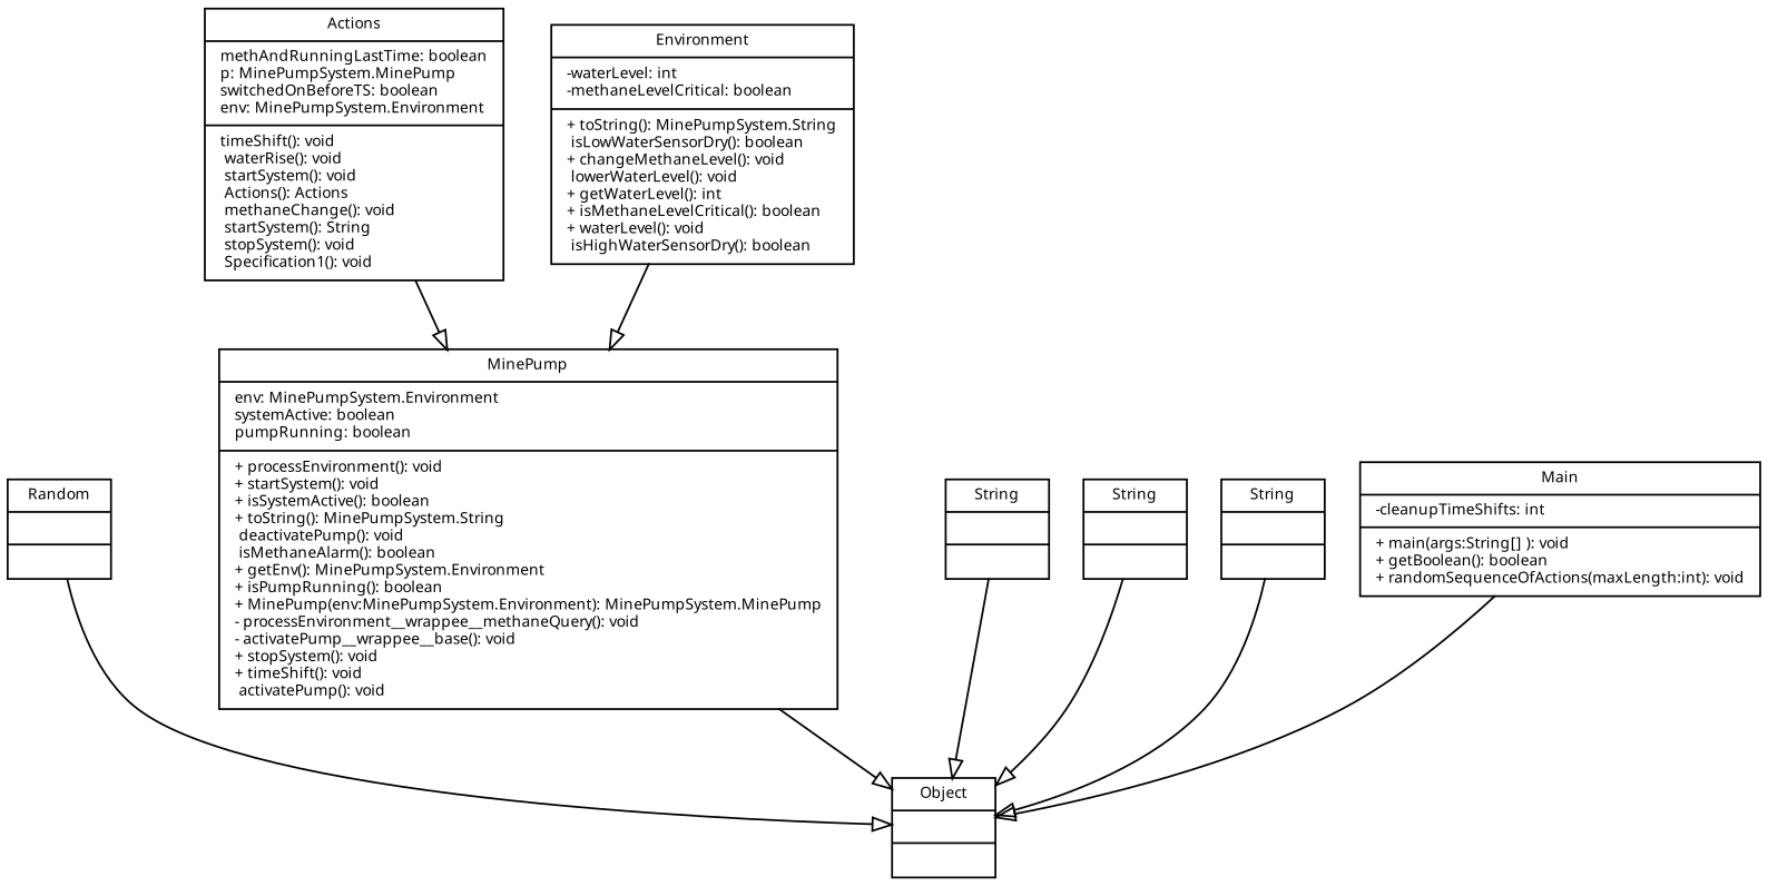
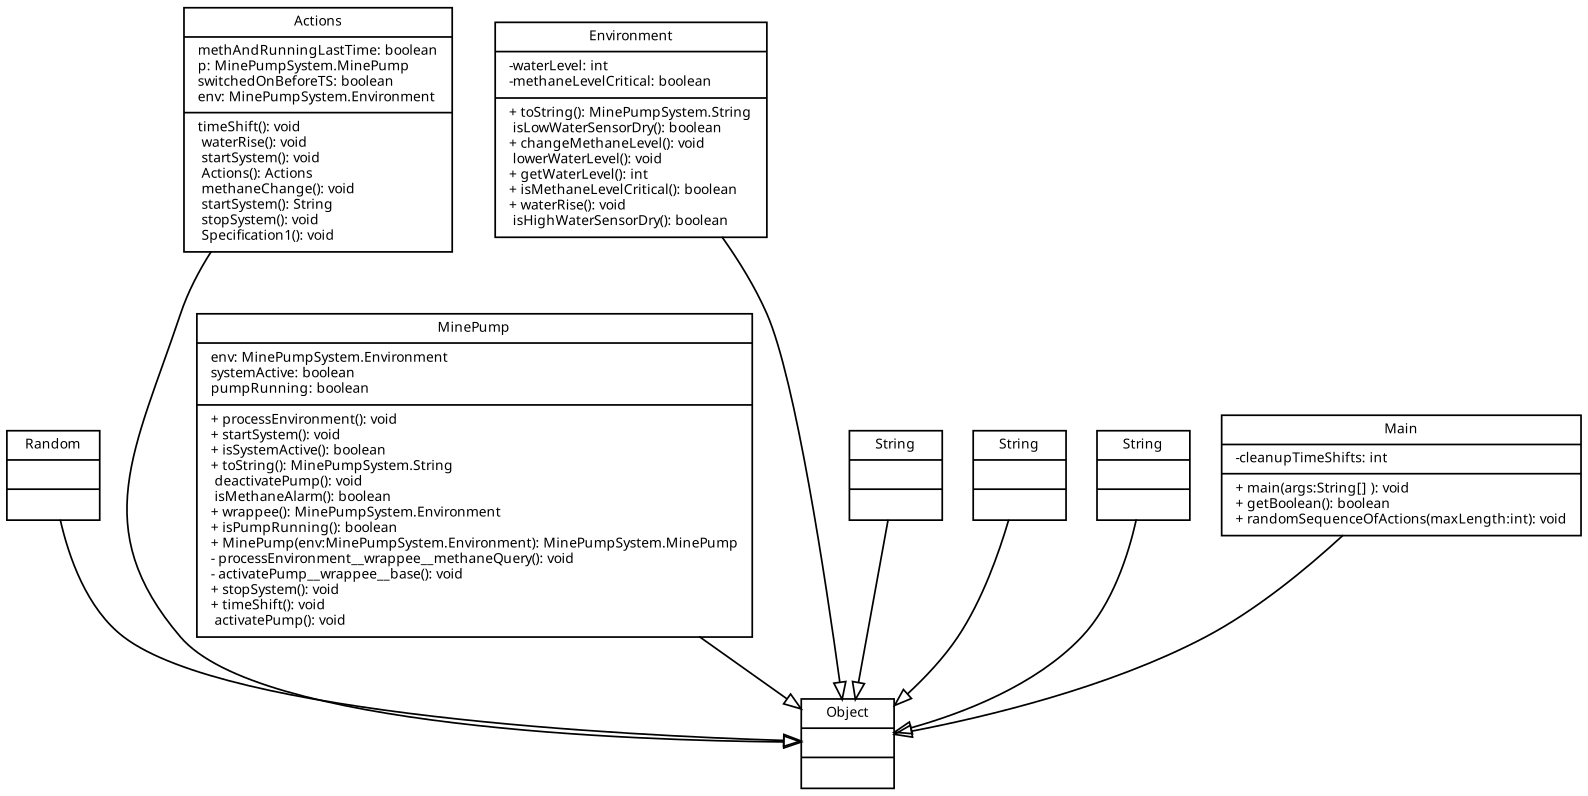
  digraph {
    fontname="Noto Sans"
    fontsize=8
    node [fontname="Noto Sans" fontsize=8 shape=record]
    edge [arrowhead=empty arrowtail=none fontname="Noto Sans" fontsize=8 style=solid]
    n1 [label="{Random||}"]
    n2 [label="{Object||}"]
    n3 [label="{Actions|methAndRunningLastTime: boolean\lp: MinePumpSystem.MinePump\lswitchedOnBeforeTS: boolean\lenv: MinePumpSystem.Environment\l| timeShift(): void\l waterRise(): void\l startSystem(): void\l Actions(): Actions\l methaneChange(): void\l startSystem(): String\l stopSystem(): void\l Specification1(): void\l}"]
-   n4 [label="{Environment|-waterLevel: int\l-methaneLevelCritical: boolean\l|+ toString(): MinePumpSystem.String\l isLowWaterSensorDry(): boolean\l+ changeMethaneLevel(): void\l lowerWaterLevel(): void\l+ getWaterLevel(): int\l+ isMethaneLevelCritical(): boolean\l+ waterLevel(): void\l isHighWaterSensorDry(): boolean\l}"]
-   n5 [label="{MinePump|env: MinePumpSystem.Environment\lsystemActive: boolean\lpumpRunning: boolean\l|+ processEnvironment(): void\l+ startSystem(): void\l+ isSystemActive(): boolean\l+ toString(): MinePumpSystem.String\l deactivatePump(): void\l isMethaneAlarm(): boolean\l+ getEnv(): MinePumpSystem.Environment\l+ isPumpRunning(): boolean\l+ MinePump(env:MinePumpSystem.Environment): MinePumpSystem.MinePump\l- processEnvironment__wrappee__methaneQuery(): void\l- activatePump__wrappee__base(): void\l+ stopSystem(): void\l+ timeShift(): void\l activatePump(): void\l}"]
+   n4 [label="{Environment|-waterLevel: int\l-methaneLevelCritical: boolean\l|+ toString(): MinePumpSystem.String\l isLowWaterSensorDry(): boolean\l+ changeMethaneLevel(): void\l lowerWaterLevel(): void\l+ getWaterLevel(): int\l+ isMethaneLevelCritical(): boolean\l+ waterRise(): void\l isHighWaterSensorDry(): boolean\l}"]
+   n5 [label="{MinePump|env: MinePumpSystem.Environment\lsystemActive: boolean\lpumpRunning: boolean\l|+ processEnvironment(): void\l+ startSystem(): void\l+ isSystemActive(): boolean\l+ toString(): MinePumpSystem.String\l deactivatePump(): void\l isMethaneAlarm(): boolean\l+ wrappee(): MinePumpSystem.Environment\l+ isPumpRunning(): boolean\l+ MinePump(env:MinePumpSystem.Environment): MinePumpSystem.MinePump\l- processEnvironment__wrappee__methaneQuery(): void\l- activatePump__wrappee__base(): void\l+ stopSystem(): void\l+ timeShift(): void\l activatePump(): void\l}"]
    n6 [label="{String||}"]
    n7 [label="{String||}"]
    n8 [label="{String||}"]
    n9 [label="{Main|-cleanupTimeShifts: int\l|+ main(args:String[] ): void\l+ getBoolean(): boolean\l+ randomSequenceOfActions(maxLength:int): void\l}"]
    n1 -> n2
-   n3 -> n5
-   n4 -> n5
+   n3 -> n2
+   n4 -> n2
    n5 -> n2
    n6 -> n2
    n7 -> n2
    n8 -> n2
    n9 -> n2
  }
